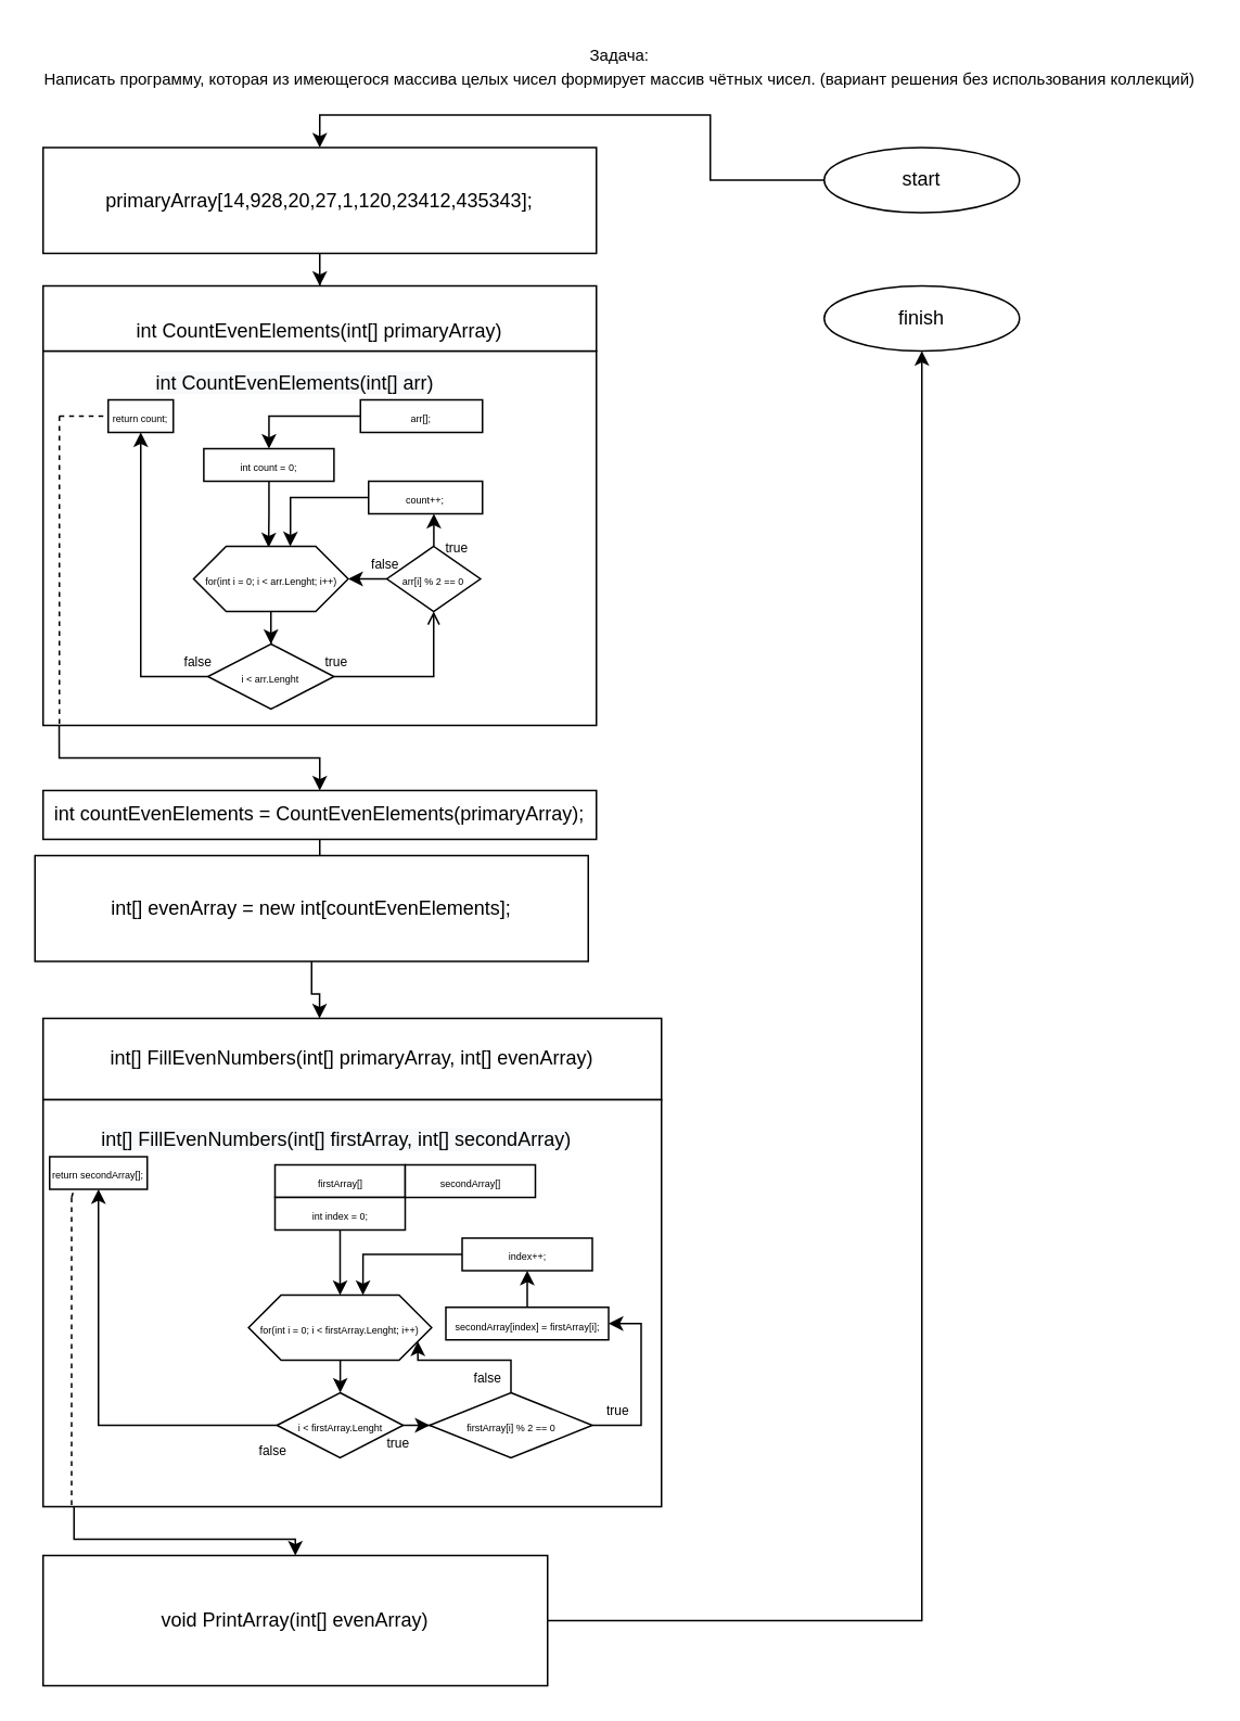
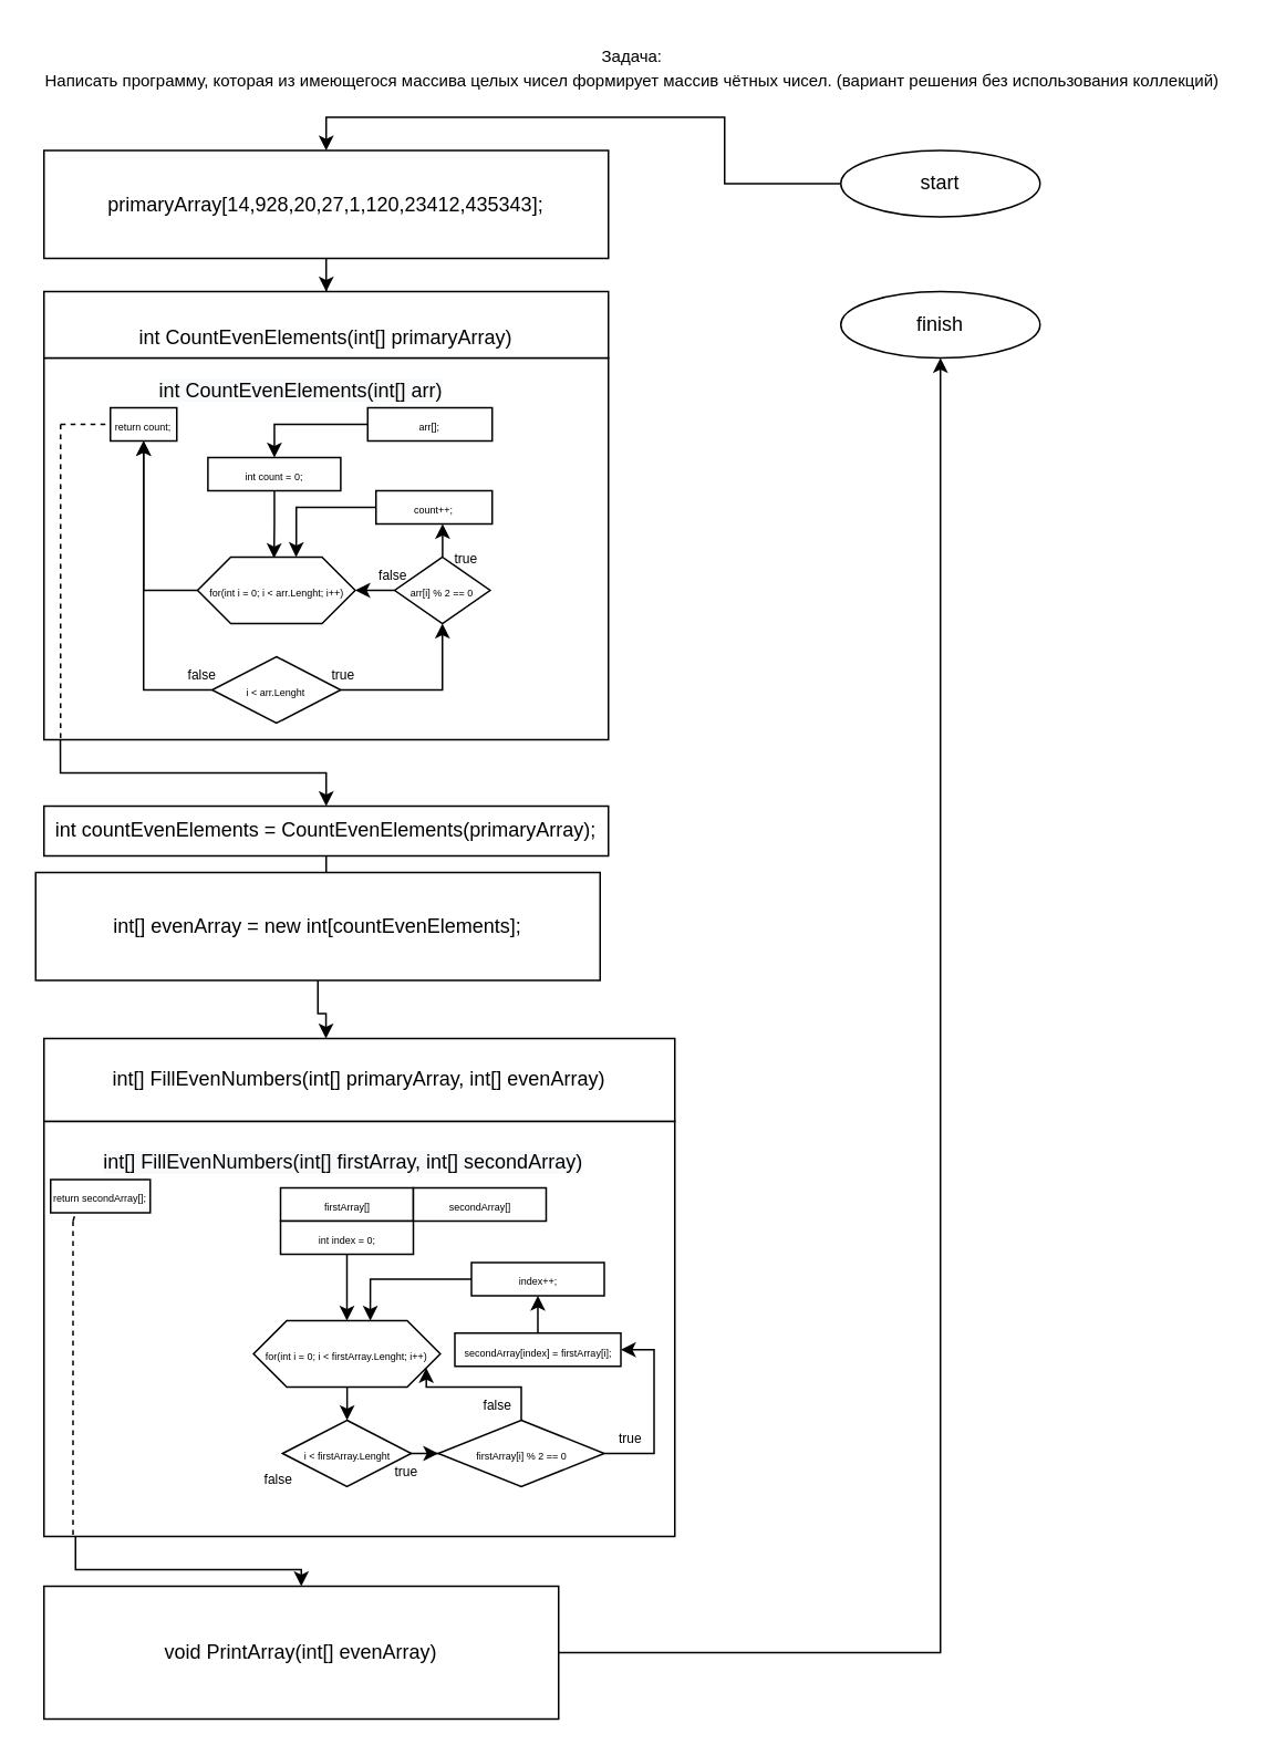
  <mxCell id="0" />
  <mxCell id="1" parent="0" />
  <mxCell id="2" value="&lt;font style=&quot;font-size: 10px&quot;&gt;Задача:&lt;br&gt;Написать программу, которая из имеющегося массива целых чисел формирует массив чётных чисел. (вариант решения без использования коллекций)&lt;/font&gt;" style="text;html=1;align=center;verticalAlign=middle;resizable=0;points=[];autosize=1;" vertex="1" parent="1"><mxGeometry x="20" y="20" width="720" height="40" as="geometry" /></mxCell>
  <mxCell id="3" value="" style="edgeStyle=orthogonalEdgeStyle;rounded=0;orthogonalLoop=1;jettySize=auto;html=1;exitX=0.5;exitY=1;exitDx=0;exitDy=0;" edge="1" parent="1" source="13" target="11"><mxGeometry relative="1" as="geometry"><mxPoint x="336" y="220" as="sourcePoint" /></mxGeometry></mxCell>
  <mxCell id="4" style="edgeStyle=orthogonalEdgeStyle;rounded=0;orthogonalLoop=1;jettySize=auto;html=1;entryX=0.5;entryY=0;entryDx=0;entryDy=0;" edge="1" parent="1" source="5" target="7"><mxGeometry relative="1" as="geometry" /></mxCell>
  <mxCell id="5" value="start" style="ellipse;whiteSpace=wrap;html=1;" vertex="1" parent="1"><mxGeometry x="506" y="90" width="120" height="40" as="geometry" /></mxCell>
  <mxCell id="6" value="" style="edgeStyle=orthogonalEdgeStyle;rounded=0;orthogonalLoop=1;jettySize=auto;html=1;" edge="1" parent="1" source="7" target="65"><mxGeometry relative="1" as="geometry" /></mxCell>
  <mxCell id="7" value="primaryArray[14,928,20,27,1,120,23412,435343];" style="rounded=0;whiteSpace=wrap;html=1;" vertex="1" parent="1"><mxGeometry x="26" y="90" width="340" height="65" as="geometry" /></mxCell>
  <mxCell id="8" style="edgeStyle=orthogonalEdgeStyle;rounded=0;orthogonalLoop=1;jettySize=auto;html=1;entryX=0.5;entryY=0;entryDx=0;entryDy=0;exitX=0.029;exitY=1;exitDx=0;exitDy=0;exitPerimeter=0;" edge="1" parent="1" source="9" target="13"><mxGeometry relative="1" as="geometry" /></mxCell>
  <mxCell id="9" value="" style="rounded=0;whiteSpace=wrap;html=1;" vertex="1" parent="1"><mxGeometry x="26" y="215" width="340" height="230" as="geometry" /></mxCell>
  <mxCell id="10" style="edgeStyle=orthogonalEdgeStyle;rounded=0;orthogonalLoop=1;jettySize=auto;html=1;entryX=0.447;entryY=0;entryDx=0;entryDy=0;entryPerimeter=0;" edge="1" parent="1" source="11" target="12"><mxGeometry relative="1" as="geometry" /></mxCell>
  <mxCell id="11" value="int[] evenArray = new int[countEvenElements];" style="rounded=0;whiteSpace=wrap;html=1;" vertex="1" parent="1"><mxGeometry x="21" y="525" width="340" height="65" as="geometry" /></mxCell>
  <mxCell id="12" value="int[] FillEvenNumbers(int[] primaryArray, int[] evenArray)" style="rounded=0;whiteSpace=wrap;html=1;" vertex="1" parent="1"><mxGeometry x="26" y="625" width="380" height="50" as="geometry" /></mxCell>
  <mxCell id="13" value="int countEvenElements = CountEvenElements(primaryArray);" style="rounded=0;whiteSpace=wrap;html=1;" vertex="1" parent="1"><mxGeometry x="26" y="485" width="340" height="30" as="geometry" /></mxCell>
  <mxCell id="14" value="" style="edgeStyle=orthogonalEdgeStyle;rounded=0;orthogonalLoop=1;jettySize=auto;html=1;" edge="1" parent="1" source="15" target="16"><mxGeometry relative="1" as="geometry" /></mxCell>
  <mxCell id="15" value="void PrintArray(int[] evenArray)" style="rounded=0;whiteSpace=wrap;html=1;" vertex="1" parent="1"><mxGeometry x="26" y="955" width="310" height="80" as="geometry" /></mxCell>
  <mxCell id="16" value="finish" style="ellipse;whiteSpace=wrap;html=1;rounded=0;" vertex="1" parent="1"><mxGeometry x="506" y="175" width="120" height="40" as="geometry" /></mxCell>
  <mxCell id="17" value="&lt;span style=&quot;color: rgb(0 , 0 , 0) ; font-family: &amp;#34;helvetica&amp;#34; ; font-size: 12px ; font-style: normal ; font-weight: 400 ; letter-spacing: normal ; text-align: center ; text-indent: 0px ; text-transform: none ; word-spacing: 0px ; background-color: rgb(248 , 249 , 250) ; display: inline ; float: none&quot;&gt;int CountEvenElements(int[] arr)&lt;/span&gt;" style="text;html=1;strokeColor=none;fillColor=none;align=center;verticalAlign=middle;whiteSpace=wrap;rounded=0;" vertex="1" parent="1"><mxGeometry x="56" y="225" width="250" height="20" as="geometry" /></mxCell>
  <mxCell id="18" value="" style="edgeStyle=orthogonalEdgeStyle;rounded=0;orthogonalLoop=1;jettySize=auto;html=1;exitX=0;exitY=0.5;exitDx=0;exitDy=0;" edge="1" parent="1" source="19" target="21"><mxGeometry relative="1" as="geometry"><mxPoint x="286" y="265" as="sourcePoint" /></mxGeometry></mxCell>
  <mxCell id="19" value="&lt;font style=&quot;font-size: 6px&quot;&gt;arr[];&lt;/font&gt;" style="rounded=0;whiteSpace=wrap;html=1;" vertex="1" parent="1"><mxGeometry x="221" y="245" width="75" height="20" as="geometry" /></mxCell>
  <mxCell id="20" style="edgeStyle=orthogonalEdgeStyle;rounded=0;orthogonalLoop=1;jettySize=auto;html=1;entryX=0.485;entryY=0.017;entryDx=0;entryDy=0;entryPerimeter=0;" edge="1" parent="1" source="21" target="23"><mxGeometry relative="1" as="geometry" /></mxCell>
  <mxCell id="21" value="&lt;font style=&quot;font-size: 6px&quot;&gt;int count = 0;&lt;/font&gt;" style="rounded=0;whiteSpace=wrap;html=1;" vertex="1" parent="1"><mxGeometry x="124.75" y="275" width="80" height="20" as="geometry" /></mxCell>
- <mxCell id="22" style="edgeStyle=orthogonalEdgeStyle;rounded=0;orthogonalLoop=1;jettySize=auto;html=1;entryX=0.5;entryY=0;entryDx=0;entryDy=0;" edge="1" parent="1" source="23" target="26"><mxGeometry relative="1" as="geometry" /></mxCell>
+ <mxCell id="22" style="edgeStyle=orthogonalEdgeStyle;rounded=0;orthogonalLoop=1;jettySize=auto;html=1;" edge="1" parent="1" source="23" target="27"><mxGeometry relative="1" as="geometry" /></mxCell>
  <mxCell id="23" value="&lt;font style=&quot;font-size: 6px&quot;&gt;for(int i = 0; i &amp;lt; arr.Lenght; i++)&lt;/font&gt;" style="shape=hexagon;perimeter=hexagonPerimeter2;whiteSpace=wrap;html=1;fixedSize=1;" vertex="1" parent="1"><mxGeometry x="118.5" y="335" width="95" height="40" as="geometry" /></mxCell>
  <mxCell id="24" style="edgeStyle=orthogonalEdgeStyle;rounded=0;orthogonalLoop=1;jettySize=auto;html=1;entryX=0.5;entryY=1;entryDx=0;entryDy=0;" edge="1" parent="1" source="26" target="27"><mxGeometry relative="1" as="geometry" /></mxCell>
- <mxCell id="25" style="edgeStyle=orthogonalEdgeStyle;rounded=0;orthogonalLoop=1;jettySize=auto;html=1;entryX=0.5;entryY=1;entryDx=0;entryDy=0;endArrow=open;" edge="1" parent="1" source="26" target="34"><mxGeometry relative="1" as="geometry"><mxPoint x="288" y="377" as="targetPoint" /></mxGeometry></mxCell>
+ <mxCell id="25" style="edgeStyle=orthogonalEdgeStyle;rounded=0;orthogonalLoop=1;jettySize=auto;html=1;entryX=0.5;entryY=1;entryDx=0;entryDy=0;" edge="1" parent="1" source="26" target="34"><mxGeometry relative="1" as="geometry"><mxPoint x="288" y="377" as="targetPoint" /></mxGeometry></mxCell>
  <mxCell id="26" value="&lt;font style=&quot;font-size: 6px&quot;&gt;i &amp;lt; arr.Lenght&lt;/font&gt;" style="rhombus;whiteSpace=wrap;html=1;" vertex="1" parent="1"><mxGeometry x="127.25" y="395" width="77.5" height="40" as="geometry" /></mxCell>
  <mxCell id="27" value="&lt;font style=&quot;font-size: 6px&quot;&gt;return count;&lt;/font&gt;" style="rounded=0;whiteSpace=wrap;html=1;" vertex="1" parent="1"><mxGeometry x="66" y="245" width="40" height="20" as="geometry" /></mxCell>
  <mxCell id="28" value="&lt;font style=&quot;font-size: 8px&quot;&gt;false&lt;/font&gt;" style="text;html=1;align=center;verticalAlign=middle;resizable=0;points=[];autosize=1;" vertex="1" parent="1"><mxGeometry x="106" y="395" width="30" height="20" as="geometry" /></mxCell>
  <mxCell id="29" value="" style="edgeStyle=orthogonalEdgeStyle;rounded=0;orthogonalLoop=1;jettySize=auto;html=1;entryX=0.625;entryY=0;entryDx=0;entryDy=0;" edge="1" parent="1" source="30" target="23"><mxGeometry relative="1" as="geometry"><mxPoint x="166" y="315" as="targetPoint" /><Array as="points"><mxPoint x="178" y="305" /><mxPoint x="178" y="325" /></Array></mxGeometry></mxCell>
  <mxCell id="30" value="&lt;font style=&quot;font-size: 6px&quot;&gt;count++;&lt;/font&gt;" style="rounded=0;whiteSpace=wrap;html=1;" vertex="1" parent="1"><mxGeometry x="226" y="295" width="70" height="20" as="geometry" /></mxCell>
  <mxCell id="31" value="&lt;font style=&quot;font-size: 8px&quot;&gt;true&lt;/font&gt;" style="text;html=1;align=center;verticalAlign=middle;resizable=0;points=[];autosize=1;" vertex="1" parent="1"><mxGeometry x="191" y="395" width="30" height="20" as="geometry" /></mxCell>
  <mxCell id="32" value="" style="edgeStyle=orthogonalEdgeStyle;rounded=0;orthogonalLoop=1;jettySize=auto;html=1;" edge="1" parent="1" source="34" target="23"><mxGeometry relative="1" as="geometry" /></mxCell>
  <mxCell id="33" value="" style="edgeStyle=orthogonalEdgeStyle;rounded=0;orthogonalLoop=1;jettySize=auto;html=1;" edge="1" parent="1" source="34"><mxGeometry relative="1" as="geometry"><mxPoint x="266" y="315" as="targetPoint" /></mxGeometry></mxCell>
  <mxCell id="34" value="&lt;span style=&quot;font-size: 6px&quot;&gt;arr[i] % 2 == 0&lt;/span&gt;" style="rhombus;whiteSpace=wrap;html=1;" vertex="1" parent="1"><mxGeometry x="237.25" y="335" width="57.5" height="40" as="geometry" /></mxCell>
  <mxCell id="35" value="&lt;font style=&quot;font-size: 8px&quot;&gt;true&lt;/font&gt;" style="text;html=1;align=center;verticalAlign=middle;resizable=0;points=[];autosize=1;" vertex="1" parent="1"><mxGeometry x="264.75" y="325" width="30" height="20" as="geometry" /></mxCell>
  <mxCell id="36" value="&lt;font style=&quot;font-size: 8px&quot;&gt;false&lt;/font&gt;" style="text;html=1;align=center;verticalAlign=middle;resizable=0;points=[];autosize=1;" vertex="1" parent="1"><mxGeometry x="221" y="335" width="30" height="20" as="geometry" /></mxCell>
  <mxCell id="37" value="" style="endArrow=none;dashed=1;html=1;" edge="1" parent="1"><mxGeometry width="50" height="50" relative="1" as="geometry"><mxPoint x="36.001" y="255" as="sourcePoint" /><mxPoint x="36" y="445" as="targetPoint" /></mxGeometry></mxCell>
  <mxCell id="38" value="" style="endArrow=none;dashed=1;html=1;entryX=0;entryY=0.5;entryDx=0;entryDy=0;" edge="1" parent="1" target="27"><mxGeometry width="50" height="50" relative="1" as="geometry"><mxPoint x="36" y="255" as="sourcePoint" /><mxPoint x="116" y="325" as="targetPoint" /></mxGeometry></mxCell>
  <mxCell id="39" value="" style="edgeStyle=orthogonalEdgeStyle;rounded=0;orthogonalLoop=1;jettySize=auto;html=1;exitX=0.05;exitY=1;exitDx=0;exitDy=0;exitPerimeter=0;" edge="1" parent="1" source="40" target="15"><mxGeometry relative="1" as="geometry" /></mxCell>
  <mxCell id="40" value="" style="rounded=0;whiteSpace=wrap;html=1;" vertex="1" parent="1"><mxGeometry x="26" y="675" width="380" height="250" as="geometry" /></mxCell>
  <mxCell id="41" value="&lt;span style=&quot;color: rgb(0 , 0 , 0) ; font-family: &amp;#34;helvetica&amp;#34; ; font-size: 12px ; font-style: normal ; font-weight: 400 ; letter-spacing: normal ; text-align: center ; text-indent: 0px ; text-transform: none ; word-spacing: 0px ; background-color: rgb(248 , 249 , 250) ; display: inline ; float: none&quot;&gt;int[] FillEvenNumbers(int[] firstArray, int[] secondArray)&lt;/span&gt;" style="text;html=1;strokeColor=none;fillColor=none;align=center;verticalAlign=middle;whiteSpace=wrap;rounded=0;" vertex="1" parent="1"><mxGeometry x="58.5" y="690" width="295" height="20" as="geometry" /></mxCell>
  <mxCell id="42" value="&lt;font style=&quot;font-size: 6px&quot;&gt;firstArray[]&lt;/font&gt;" style="rounded=0;whiteSpace=wrap;html=1;" vertex="1" parent="1"><mxGeometry x="168.5" y="715" width="80" height="20" as="geometry" /></mxCell>
  <mxCell id="43" style="edgeStyle=orthogonalEdgeStyle;rounded=0;orthogonalLoop=1;jettySize=auto;html=1;entryX=0.5;entryY=0;entryDx=0;entryDy=0;" edge="1" parent="1" source="44" target="46"><mxGeometry relative="1" as="geometry" /></mxCell>
  <mxCell id="44" value="&lt;font style=&quot;font-size: 6px&quot;&gt;int index = 0;&lt;/font&gt;" style="rounded=0;whiteSpace=wrap;html=1;" vertex="1" parent="1"><mxGeometry x="168.5" y="735" width="80" height="20" as="geometry" /></mxCell>
  <mxCell id="45" style="edgeStyle=orthogonalEdgeStyle;rounded=0;orthogonalLoop=1;jettySize=auto;html=1;entryX=0.5;entryY=0;entryDx=0;entryDy=0;" edge="1" parent="1" source="46" target="49"><mxGeometry relative="1" as="geometry" /></mxCell>
  <mxCell id="46" value="&lt;font style=&quot;font-size: 6px&quot;&gt;for(int i = 0; i &amp;lt; firstArray.Lenght; i++)&lt;/font&gt;" style="shape=hexagon;perimeter=hexagonPerimeter2;whiteSpace=wrap;html=1;fixedSize=1;" vertex="1" parent="1"><mxGeometry x="152.25" y="795" width="112.5" height="40" as="geometry" /></mxCell>
- <mxCell id="47" style="edgeStyle=orthogonalEdgeStyle;rounded=0;orthogonalLoop=1;jettySize=auto;html=1;entryX=0.5;entryY=1;entryDx=0;entryDy=0;" edge="1" parent="1" source="49" target="50"><mxGeometry relative="1" as="geometry" /></mxCell>
  <mxCell id="48" style="edgeStyle=orthogonalEdgeStyle;rounded=0;orthogonalLoop=1;jettySize=auto;html=1;entryX=0;entryY=0.5;entryDx=0;entryDy=0;" edge="1" parent="1" source="49" target="57"><mxGeometry relative="1" as="geometry" /></mxCell>
  <mxCell id="49" value="&lt;font style=&quot;font-size: 6px&quot;&gt;i &amp;lt; firstArray.Lenght&lt;/font&gt;" style="rhombus;whiteSpace=wrap;html=1;" vertex="1" parent="1"><mxGeometry x="169.75" y="855" width="77.5" height="40" as="geometry" /></mxCell>
  <mxCell id="50" value="&lt;font style=&quot;font-size: 6px&quot;&gt;return secondArray[];&lt;/font&gt;" style="rounded=0;whiteSpace=wrap;html=1;" vertex="1" parent="1"><mxGeometry x="30" y="710" width="60" height="20" as="geometry" /></mxCell>
  <mxCell id="51" value="&lt;font style=&quot;font-size: 8px&quot;&gt;false&lt;/font&gt;" style="text;html=1;align=center;verticalAlign=middle;resizable=0;points=[];autosize=1;" vertex="1" parent="1"><mxGeometry x="152.25" y="880" width="30" height="20" as="geometry" /></mxCell>
  <mxCell id="52" style="edgeStyle=orthogonalEdgeStyle;rounded=0;orthogonalLoop=1;jettySize=auto;html=1;entryX=0.625;entryY=0;entryDx=0;entryDy=0;" edge="1" parent="1" source="53" target="46"><mxGeometry relative="1" as="geometry" /></mxCell>
  <mxCell id="53" value="&lt;font style=&quot;font-size: 6px&quot;&gt;index++;&lt;/font&gt;" style="rounded=0;whiteSpace=wrap;html=1;" vertex="1" parent="1"><mxGeometry x="283.5" y="760" width="80" height="20" as="geometry" /></mxCell>
  <mxCell id="54" value="&lt;font style=&quot;font-size: 8px&quot;&gt;true&lt;/font&gt;" style="text;html=1;align=center;verticalAlign=middle;resizable=0;points=[];autosize=1;" vertex="1" parent="1"><mxGeometry x="363.5" y="855" width="30" height="20" as="geometry" /></mxCell>
  <mxCell id="55" value="" style="edgeStyle=orthogonalEdgeStyle;rounded=0;orthogonalLoop=1;jettySize=auto;html=1;entryX=1;entryY=0.5;entryDx=0;entryDy=0;exitX=1;exitY=0.5;exitDx=0;exitDy=0;" edge="1" parent="1" source="57" target="64"><mxGeometry relative="1" as="geometry" /></mxCell>
  <mxCell id="56" style="edgeStyle=orthogonalEdgeStyle;rounded=0;orthogonalLoop=1;jettySize=auto;html=1;entryX=1;entryY=0.75;entryDx=0;entryDy=0;" edge="1" parent="1" source="57" target="46"><mxGeometry relative="1" as="geometry" /></mxCell>
  <mxCell id="57" value="&lt;span style=&quot;font-size: 6px&quot;&gt;firstArray[i] % 2 == 0&lt;/span&gt;" style="rhombus;whiteSpace=wrap;html=1;" vertex="1" parent="1"><mxGeometry x="263.5" y="855" width="100" height="40" as="geometry" /></mxCell>
  <mxCell id="58" value="&lt;font style=&quot;font-size: 8px&quot;&gt;true&lt;/font&gt;" style="text;html=1;align=center;verticalAlign=middle;resizable=0;points=[];autosize=1;" vertex="1" parent="1"><mxGeometry x="228.5" y="875" width="30" height="20" as="geometry" /></mxCell>
  <mxCell id="59" value="&lt;font style=&quot;font-size: 8px&quot;&gt;false&lt;/font&gt;" style="text;html=1;align=center;verticalAlign=middle;resizable=0;points=[];autosize=1;" vertex="1" parent="1"><mxGeometry x="283.5" y="835" width="30" height="20" as="geometry" /></mxCell>
  <mxCell id="60" value="" style="endArrow=none;dashed=1;html=1;" edge="1" parent="1"><mxGeometry width="50" height="50" relative="1" as="geometry"><mxPoint x="43.501" y="735" as="sourcePoint" /><mxPoint x="43.5" y="925" as="targetPoint" /></mxGeometry></mxCell>
  <mxCell id="61" value="" style="endArrow=none;dashed=1;html=1;entryX=0.25;entryY=1;entryDx=0;entryDy=0;" edge="1" parent="1" target="50"><mxGeometry width="50" height="50" relative="1" as="geometry"><mxPoint x="43.5" y="735" as="sourcePoint" /><mxPoint x="123.5" y="805" as="targetPoint" /></mxGeometry></mxCell>
  <mxCell id="62" value="&lt;font style=&quot;font-size: 6px&quot;&gt;secondArray[]&lt;/font&gt;" style="rounded=0;whiteSpace=wrap;html=1;" vertex="1" parent="1"><mxGeometry x="248.5" y="715" width="80" height="20" as="geometry" /></mxCell>
  <mxCell id="63" value="" style="edgeStyle=orthogonalEdgeStyle;rounded=0;orthogonalLoop=1;jettySize=auto;html=1;entryX=0.5;entryY=1;entryDx=0;entryDy=0;" edge="1" parent="1" source="64" target="53"><mxGeometry relative="1" as="geometry" /></mxCell>
  <mxCell id="64" value="&lt;font style=&quot;font-size: 6px&quot;&gt;secondArray[index] = firstArray[i];&lt;/font&gt;" style="rounded=0;whiteSpace=wrap;html=1;" vertex="1" parent="1"><mxGeometry x="273.5" y="802.5" width="100" height="20" as="geometry" /></mxCell>
  <mxCell id="65" value="&lt;br&gt;&lt;span style=&quot;font-family: &amp;#34;helvetica&amp;#34;&quot;&gt;int CountEvenElements(int[] primaryArray)&lt;/span&gt;" style="rounded=0;whiteSpace=wrap;html=1;" vertex="1" parent="1"><mxGeometry x="26" y="175" width="340" height="40" as="geometry" /></mxCell>
